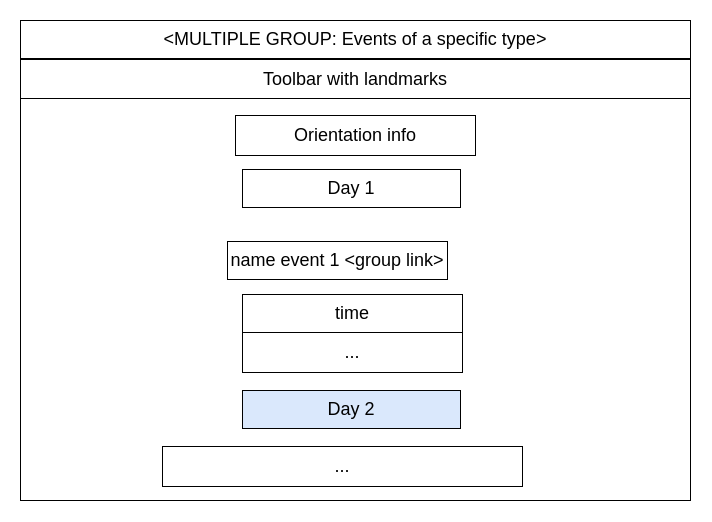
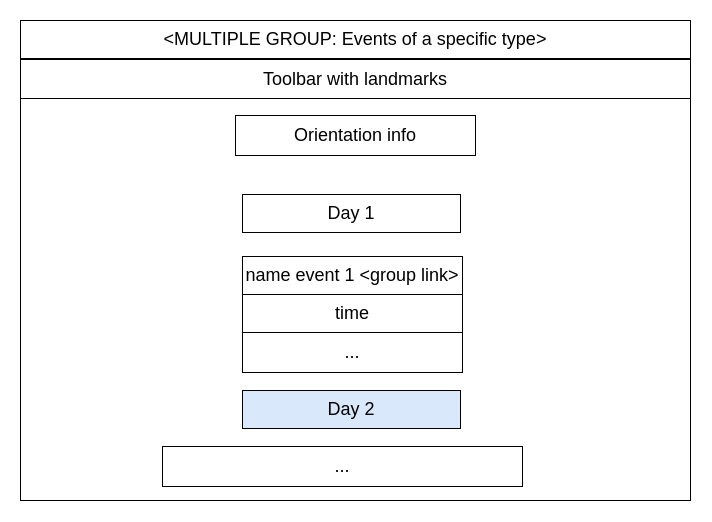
  <mxCell id="0" />
  <mxCell id="1" parent="0" />
  <mxCell id="2" value="" style="rounded=0;whiteSpace=wrap;html=1;" parent="1" vertex="1"><mxGeometry x="20" y="20" width="670" height="480" as="geometry" /></mxCell>
  <mxCell id="3" value="&lt;div style=&quot;text-align: left ; font-size: 18px&quot;&gt;&lt;span&gt;&amp;lt;MULTIPLE GROUP: Events of a specific type&amp;gt;&lt;/span&gt;&lt;br&gt;&lt;/div&gt;" style="rounded=0;whiteSpace=wrap;html=1;fontSize=18;" parent="1" vertex="1"><mxGeometry x="20" y="20" width="670" height="38" as="geometry" /></mxCell>
  <mxCell id="4" value="Toolbar with landmarks" style="rounded=0;whiteSpace=wrap;html=1;fontSize=18;" parent="1" vertex="1"><mxGeometry x="20" y="59" width="670" height="39" as="geometry" /></mxCell>
  <mxCell id="5" value="Orientation info" style="rounded=0;whiteSpace=wrap;html=1;fontSize=18;" parent="1" vertex="1"><mxGeometry x="235" y="115" width="240" height="40" as="geometry" /></mxCell>
  <mxCell id="6" value="..." style="rounded=0;whiteSpace=wrap;html=1;fontSize=18;" parent="1" vertex="1"><mxGeometry x="242" y="332" width="220" height="40" as="geometry" /></mxCell>
- <mxCell id="7" value="name event 1 &amp;lt;group link&amp;gt;" style="rounded=0;whiteSpace=wrap;html=1;fontSize=18;" parent="1" vertex="1"><mxGeometry x="227" y="241" width="220" height="38" as="geometry" /></mxCell>
- <mxCell id="8" value="Day 1" style="rounded=0;whiteSpace=wrap;html=1;fontSize=18;" vertex="1" parent="1"><mxGeometry x="242" y="169" width="218" height="38" as="geometry" /></mxCell>
+ <mxCell id="7" value="name event 1 &amp;lt;group link&amp;gt;" style="rounded=0;whiteSpace=wrap;html=1;fontSize=18;" parent="1" vertex="1"><mxGeometry x="242" y="256" width="220" height="38" as="geometry" /></mxCell>
+ <mxCell id="8" value="Day 1" style="rounded=0;whiteSpace=wrap;html=1;fontSize=18;" vertex="1" parent="1"><mxGeometry x="242" y="194" width="218" height="38" as="geometry" /></mxCell>
  <mxCell id="9" value="time" style="rounded=0;whiteSpace=wrap;html=1;fontSize=18;" vertex="1" parent="1"><mxGeometry x="242" y="294" width="220" height="38" as="geometry" /></mxCell>
  <mxCell id="10" value="Day 2" style="rounded=0;whiteSpace=wrap;html=1;fontSize=18;fillColor=#dae8fc;" vertex="1" parent="1"><mxGeometry x="242" y="390" width="218" height="38" as="geometry" /></mxCell>
  <mxCell id="11" value="..." style="rounded=0;whiteSpace=wrap;html=1;fontSize=18;" vertex="1" parent="1"><mxGeometry x="162" y="446" width="360" height="40" as="geometry" /></mxCell>
